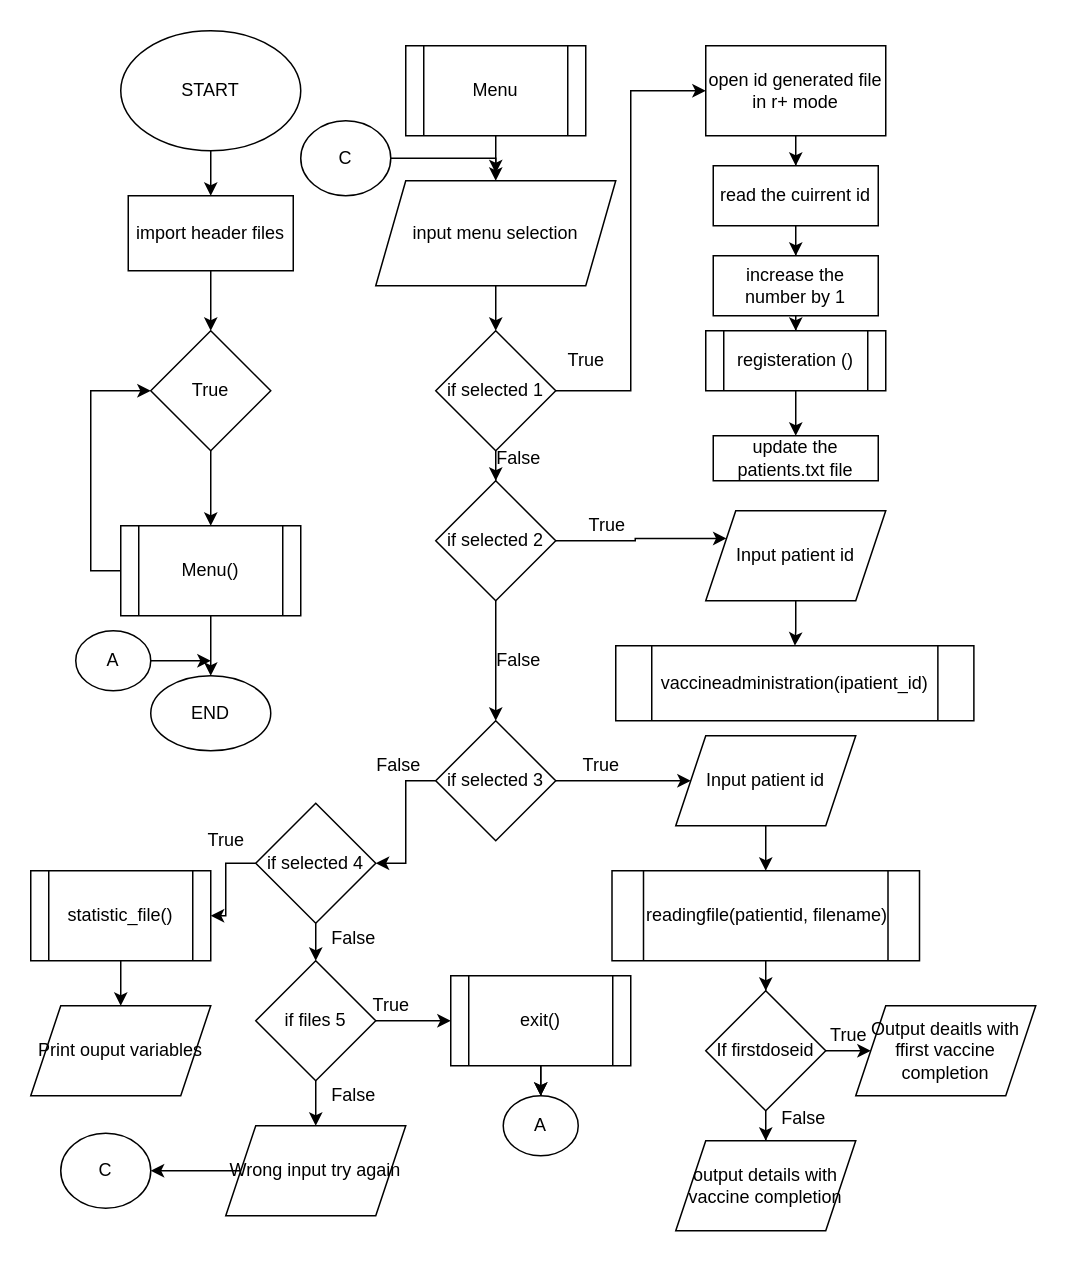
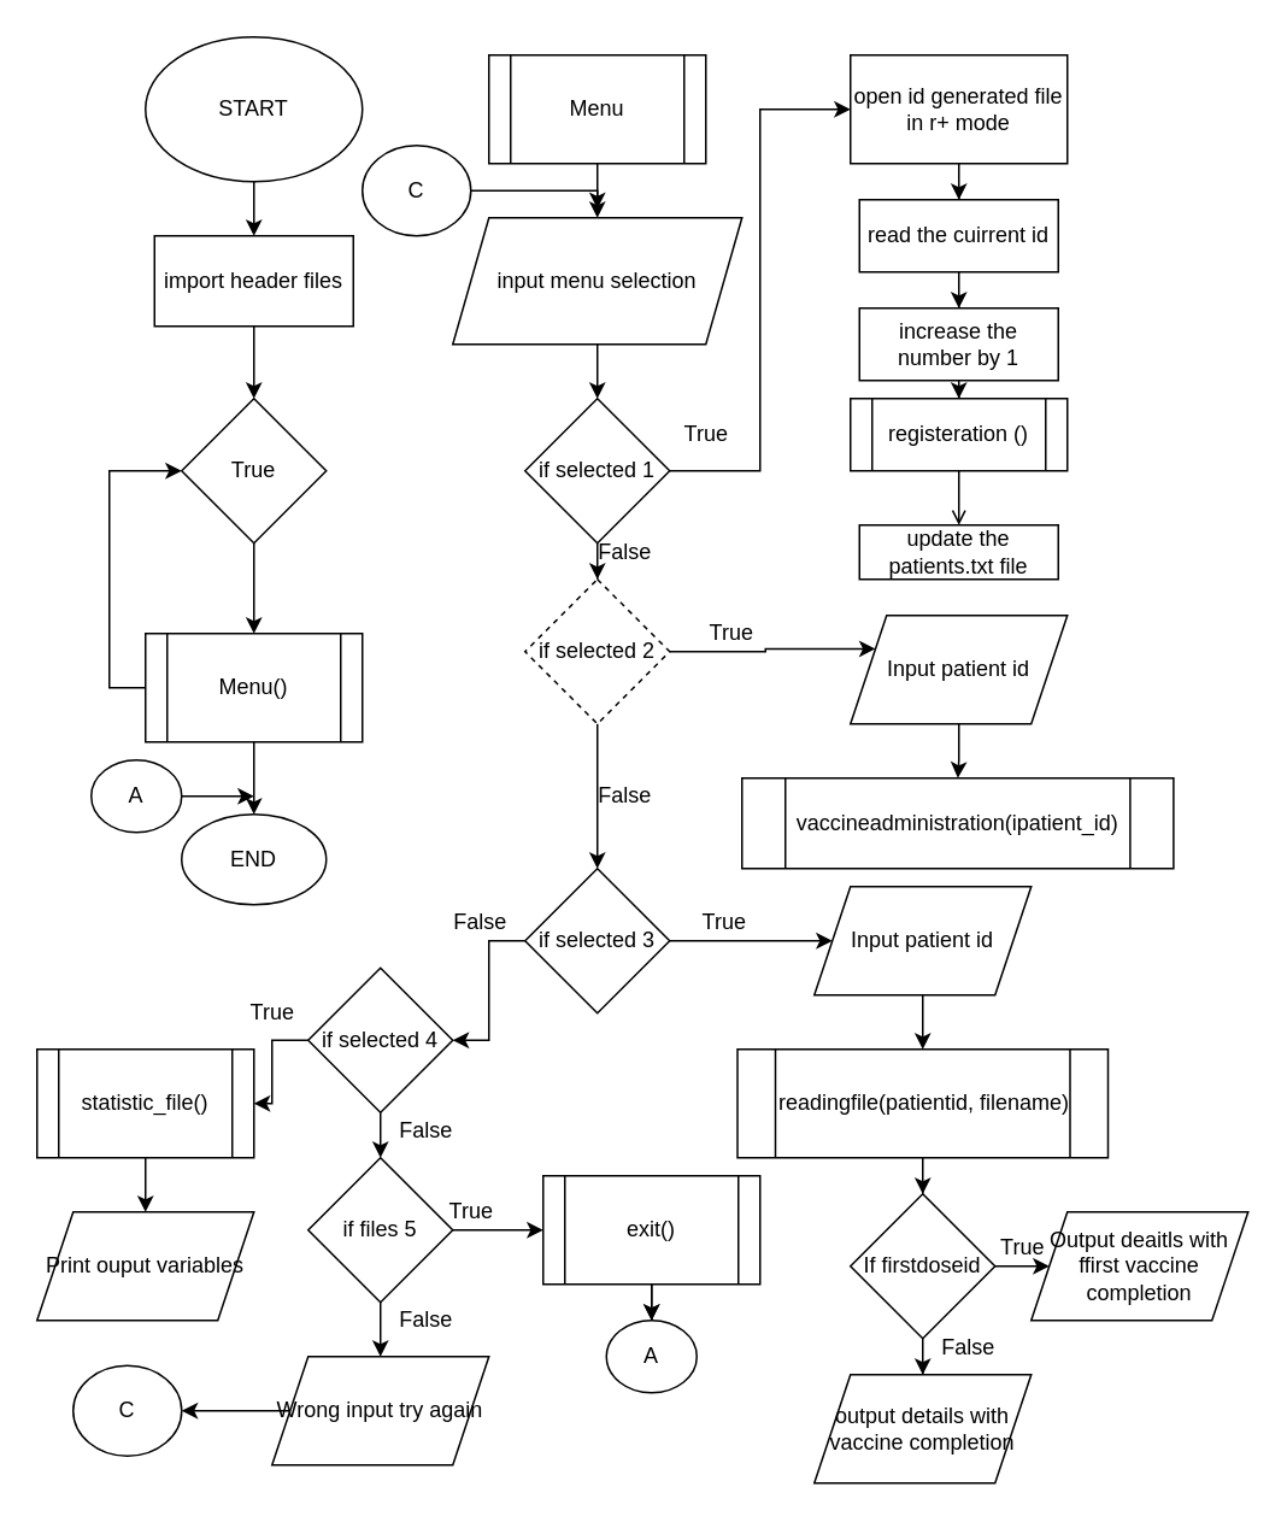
  <mxCell id="0" />
  <mxCell id="1" parent="0" />
  <mxCell id="2" value="" style="edgeStyle=orthogonalEdgeStyle;rounded=0;orthogonalLoop=1;jettySize=auto;html=1;" edge="1" parent="1" source="3" target="5"><mxGeometry relative="1" as="geometry" /></mxCell>
  <mxCell id="3" value="START" style="ellipse;whiteSpace=wrap;html=1;" vertex="1" parent="1"><mxGeometry x="80" y="20" width="120" height="80" as="geometry" /></mxCell>
  <mxCell id="4" style="edgeStyle=orthogonalEdgeStyle;rounded=0;orthogonalLoop=1;jettySize=auto;html=1;" edge="1" parent="1" source="5" target="10"><mxGeometry relative="1" as="geometry" /></mxCell>
  <mxCell id="5" value="import header files" style="rounded=0;whiteSpace=wrap;html=1;" vertex="1" parent="1"><mxGeometry x="85" y="130" width="110" height="50" as="geometry" /></mxCell>
  <mxCell id="6" style="edgeStyle=orthogonalEdgeStyle;rounded=0;orthogonalLoop=1;jettySize=auto;html=1;entryX=0;entryY=0.5;entryDx=0;entryDy=0;" edge="1" parent="1" source="8" target="10"><mxGeometry relative="1" as="geometry"><Array as="points"><mxPoint x="60" y="380" /><mxPoint x="60" y="260" /></Array></mxGeometry></mxCell>
  <mxCell id="7" value="" style="edgeStyle=orthogonalEdgeStyle;rounded=0;orthogonalLoop=1;jettySize=auto;html=1;" edge="1" parent="1" source="8" target="11"><mxGeometry relative="1" as="geometry" /></mxCell>
  <mxCell id="8" value="Menu()" style="shape=process;whiteSpace=wrap;html=1;backgroundOutline=1;" vertex="1" parent="1"><mxGeometry x="80" y="350" width="120" height="60" as="geometry" /></mxCell>
  <mxCell id="9" style="edgeStyle=orthogonalEdgeStyle;rounded=0;orthogonalLoop=1;jettySize=auto;html=1;" edge="1" parent="1" source="10" target="8"><mxGeometry relative="1" as="geometry" /></mxCell>
  <mxCell id="10" value="True" style="rhombus;whiteSpace=wrap;html=1;" vertex="1" parent="1"><mxGeometry x="100" y="220" width="80" height="80" as="geometry" /></mxCell>
  <mxCell id="11" value="END" style="ellipse;whiteSpace=wrap;html=1;" vertex="1" parent="1"><mxGeometry x="100" y="450" width="80" height="50" as="geometry" /></mxCell>
  <mxCell id="12" style="edgeStyle=orthogonalEdgeStyle;rounded=0;orthogonalLoop=1;jettySize=auto;html=1;" edge="1" parent="1" source="13" target="15"><mxGeometry relative="1" as="geometry" /></mxCell>
  <mxCell id="13" value="Menu" style="shape=process;whiteSpace=wrap;html=1;backgroundOutline=1;" vertex="1" parent="1"><mxGeometry x="270" y="30" width="120" height="60" as="geometry" /></mxCell>
  <mxCell id="14" value="" style="edgeStyle=orthogonalEdgeStyle;rounded=0;orthogonalLoop=1;jettySize=auto;html=1;" edge="1" parent="1" source="15" target="18"><mxGeometry relative="1" as="geometry" /></mxCell>
  <mxCell id="15" value="input menu selection" style="shape=parallelogram;perimeter=parallelogramPerimeter;whiteSpace=wrap;html=1;fixedSize=1;" vertex="1" parent="1"><mxGeometry x="250" y="120" width="160" height="70" as="geometry" /></mxCell>
  <mxCell id="16" style="edgeStyle=orthogonalEdgeStyle;rounded=0;orthogonalLoop=1;jettySize=auto;html=1;entryX=0;entryY=0.5;entryDx=0;entryDy=0;" edge="1" parent="1" source="18" target="20"><mxGeometry relative="1" as="geometry" /></mxCell>
  <mxCell id="17" value="" style="edgeStyle=orthogonalEdgeStyle;rounded=0;orthogonalLoop=1;jettySize=auto;html=1;" edge="1" parent="1" source="18" target="30"><mxGeometry relative="1" as="geometry" /></mxCell>
  <mxCell id="18" value="if selected 1" style="rhombus;whiteSpace=wrap;html=1;" vertex="1" parent="1"><mxGeometry x="290" y="220" width="80" height="80" as="geometry" /></mxCell>
  <mxCell id="19" value="" style="edgeStyle=orthogonalEdgeStyle;rounded=0;orthogonalLoop=1;jettySize=auto;html=1;" edge="1" parent="1" source="20" target="22"><mxGeometry relative="1" as="geometry" /></mxCell>
  <mxCell id="20" value="open id generated file&lt;br&gt;in r+ mode" style="rounded=0;whiteSpace=wrap;html=1;" vertex="1" parent="1"><mxGeometry x="470" y="30" width="120" height="60" as="geometry" /></mxCell>
  <mxCell id="21" value="" style="edgeStyle=orthogonalEdgeStyle;rounded=0;orthogonalLoop=1;jettySize=auto;html=1;" edge="1" parent="1" source="22" target="24"><mxGeometry relative="1" as="geometry" /></mxCell>
  <mxCell id="22" value="read the cuirrent id" style="whiteSpace=wrap;html=1;rounded=0;" vertex="1" parent="1"><mxGeometry x="475" y="110" width="110" height="40" as="geometry" /></mxCell>
  <mxCell id="23" value="" style="edgeStyle=orthogonalEdgeStyle;rounded=0;orthogonalLoop=1;jettySize=auto;html=1;" edge="1" parent="1" source="24" target="26"><mxGeometry relative="1" as="geometry" /></mxCell>
  <mxCell id="24" value="increase the number by 1" style="whiteSpace=wrap;html=1;rounded=0;" vertex="1" parent="1"><mxGeometry x="475" y="170" width="110" height="40" as="geometry" /></mxCell>
- <mxCell id="25" value="" style="edgeStyle=orthogonalEdgeStyle;rounded=0;orthogonalLoop=1;jettySize=auto;html=1;" edge="1" parent="1" source="26" target="27"><mxGeometry relative="1" as="geometry" /></mxCell>
+ <mxCell id="25" value="" style="edgeStyle=orthogonalEdgeStyle;rounded=0;orthogonalLoop=1;jettySize=auto;html=1;endArrow=open;" edge="1" parent="1" source="26" target="27"><mxGeometry relative="1" as="geometry" /></mxCell>
  <mxCell id="26" value="registeration ()" style="shape=process;whiteSpace=wrap;html=1;backgroundOutline=1;rounded=0;" vertex="1" parent="1"><mxGeometry x="470" y="220" width="120" height="40" as="geometry" /></mxCell>
  <mxCell id="27" value="update the patients.txt file" style="whiteSpace=wrap;html=1;rounded=0;" vertex="1" parent="1"><mxGeometry x="475" y="290" width="110" height="30" as="geometry" /></mxCell>
  <mxCell id="28" style="edgeStyle=orthogonalEdgeStyle;rounded=0;orthogonalLoop=1;jettySize=auto;html=1;entryX=0;entryY=0.25;entryDx=0;entryDy=0;" edge="1" parent="1" source="30" target="32"><mxGeometry relative="1" as="geometry"><Array as="points"><mxPoint x="423" y="360" /><mxPoint x="423" y="359" /></Array></mxGeometry></mxCell>
  <mxCell id="29" value="" style="edgeStyle=orthogonalEdgeStyle;rounded=0;orthogonalLoop=1;jettySize=auto;html=1;" edge="1" parent="1" source="30" target="36"><mxGeometry relative="1" as="geometry" /></mxCell>
- <mxCell id="30" value="if selected 2" style="rhombus;whiteSpace=wrap;html=1;" vertex="1" parent="1"><mxGeometry x="290" y="320" width="80" height="80" as="geometry" /></mxCell>
+ <mxCell id="30" value="if selected 2" style="rhombus;whiteSpace=wrap;html=1;dashed=1;" vertex="1" parent="1"><mxGeometry x="290" y="320" width="80" height="80" as="geometry" /></mxCell>
  <mxCell id="31" value="" style="edgeStyle=orthogonalEdgeStyle;rounded=0;orthogonalLoop=1;jettySize=auto;html=1;" edge="1" parent="1" source="32" target="33"><mxGeometry relative="1" as="geometry" /></mxCell>
  <mxCell id="32" value="Input patient id" style="shape=parallelogram;perimeter=parallelogramPerimeter;whiteSpace=wrap;html=1;fixedSize=1;" vertex="1" parent="1"><mxGeometry x="470" y="340" width="120" height="60" as="geometry" /></mxCell>
  <mxCell id="33" value="vaccineadministration(ipatient_id)" style="shape=process;whiteSpace=wrap;html=1;backgroundOutline=1;" vertex="1" parent="1"><mxGeometry x="410" y="430" width="238.75" height="50" as="geometry" /></mxCell>
  <mxCell id="34" style="edgeStyle=orthogonalEdgeStyle;rounded=0;orthogonalLoop=1;jettySize=auto;html=1;" edge="1" parent="1" source="36" target="38"><mxGeometry relative="1" as="geometry" /></mxCell>
  <mxCell id="35" value="" style="edgeStyle=orthogonalEdgeStyle;rounded=0;orthogonalLoop=1;jettySize=auto;html=1;" edge="1" parent="1" source="36" target="48"><mxGeometry relative="1" as="geometry" /></mxCell>
  <mxCell id="36" value="if selected 3" style="rhombus;whiteSpace=wrap;html=1;" vertex="1" parent="1"><mxGeometry x="290" y="480" width="80" height="80" as="geometry" /></mxCell>
  <mxCell id="37" style="edgeStyle=orthogonalEdgeStyle;rounded=0;orthogonalLoop=1;jettySize=auto;html=1;" edge="1" parent="1" source="38" target="40"><mxGeometry relative="1" as="geometry" /></mxCell>
  <mxCell id="38" value="Input patient id" style="shape=parallelogram;perimeter=parallelogramPerimeter;whiteSpace=wrap;html=1;fixedSize=1;" vertex="1" parent="1"><mxGeometry x="450" y="490" width="120" height="60" as="geometry" /></mxCell>
  <mxCell id="39" value="" style="edgeStyle=orthogonalEdgeStyle;rounded=0;orthogonalLoop=1;jettySize=auto;html=1;" edge="1" parent="1" source="40" target="43"><mxGeometry relative="1" as="geometry" /></mxCell>
  <mxCell id="40" value="readingfile(patientid, filename)" style="shape=process;whiteSpace=wrap;html=1;backgroundOutline=1;" vertex="1" parent="1"><mxGeometry x="407.5" y="580" width="205" height="60" as="geometry" /></mxCell>
  <mxCell id="41" value="" style="edgeStyle=orthogonalEdgeStyle;rounded=0;orthogonalLoop=1;jettySize=auto;html=1;" edge="1" parent="1" source="43" target="44"><mxGeometry relative="1" as="geometry" /></mxCell>
  <mxCell id="42" value="" style="edgeStyle=orthogonalEdgeStyle;rounded=0;orthogonalLoop=1;jettySize=auto;html=1;" edge="1" parent="1" source="43" target="45"><mxGeometry relative="1" as="geometry" /></mxCell>
  <mxCell id="43" value="If firstdoseid" style="rhombus;whiteSpace=wrap;html=1;" vertex="1" parent="1"><mxGeometry x="470" y="660" width="80" height="80" as="geometry" /></mxCell>
  <mxCell id="44" value="Output deaitls with ffirst vaccine completion" style="shape=parallelogram;perimeter=parallelogramPerimeter;whiteSpace=wrap;html=1;fixedSize=1;" vertex="1" parent="1"><mxGeometry x="570" y="670" width="120" height="60" as="geometry" /></mxCell>
  <mxCell id="45" value="output details with vaccine completion" style="shape=parallelogram;perimeter=parallelogramPerimeter;whiteSpace=wrap;html=1;fixedSize=1;" vertex="1" parent="1"><mxGeometry x="450" y="760" width="120" height="60" as="geometry" /></mxCell>
  <mxCell id="46" value="" style="edgeStyle=orthogonalEdgeStyle;rounded=0;orthogonalLoop=1;jettySize=auto;html=1;" edge="1" parent="1" source="48" target="50"><mxGeometry relative="1" as="geometry" /></mxCell>
  <mxCell id="47" value="" style="edgeStyle=orthogonalEdgeStyle;rounded=0;orthogonalLoop=1;jettySize=auto;html=1;" edge="1" parent="1" source="48" target="54"><mxGeometry relative="1" as="geometry" /></mxCell>
  <mxCell id="48" value="if selected 4" style="rhombus;whiteSpace=wrap;html=1;" vertex="1" parent="1"><mxGeometry x="170" y="535" width="80" height="80" as="geometry" /></mxCell>
  <mxCell id="49" value="" style="edgeStyle=orthogonalEdgeStyle;rounded=0;orthogonalLoop=1;jettySize=auto;html=1;" edge="1" parent="1" source="50" target="51"><mxGeometry relative="1" as="geometry" /></mxCell>
  <mxCell id="50" value="statistic_file()" style="shape=process;whiteSpace=wrap;html=1;backgroundOutline=1;" vertex="1" parent="1"><mxGeometry x="20" y="580" width="120" height="60" as="geometry" /></mxCell>
  <mxCell id="51" value="Print ouput variables" style="shape=parallelogram;perimeter=parallelogramPerimeter;whiteSpace=wrap;html=1;fixedSize=1;" vertex="1" parent="1"><mxGeometry x="20" y="670" width="120" height="60" as="geometry" /></mxCell>
  <mxCell id="52" value="" style="edgeStyle=orthogonalEdgeStyle;rounded=0;orthogonalLoop=1;jettySize=auto;html=1;" edge="1" parent="1" source="54" target="57"><mxGeometry relative="1" as="geometry" /></mxCell>
  <mxCell id="53" value="" style="edgeStyle=orthogonalEdgeStyle;rounded=0;orthogonalLoop=1;jettySize=auto;html=1;" edge="1" parent="1" source="54" target="62"><mxGeometry relative="1" as="geometry" /></mxCell>
  <mxCell id="54" value="if files 5" style="rhombus;whiteSpace=wrap;html=1;" vertex="1" parent="1"><mxGeometry x="170" y="640" width="80" height="80" as="geometry" /></mxCell>
  <mxCell id="55" value="" style="edgeStyle=orthogonalEdgeStyle;rounded=0;orthogonalLoop=1;jettySize=auto;html=1;" edge="1" parent="1" source="57" target="58"><mxGeometry relative="1" as="geometry" /></mxCell>
  <mxCell id="56" value="" style="edgeStyle=orthogonalEdgeStyle;rounded=0;orthogonalLoop=1;jettySize=auto;html=1;" edge="1" parent="1" source="57" target="58"><mxGeometry relative="1" as="geometry" /></mxCell>
  <mxCell id="57" value="exit()" style="shape=process;whiteSpace=wrap;html=1;backgroundOutline=1;" vertex="1" parent="1"><mxGeometry x="300" y="650" width="120" height="60" as="geometry" /></mxCell>
  <mxCell id="58" value="A" style="ellipse;whiteSpace=wrap;html=1;" vertex="1" parent="1"><mxGeometry x="335" y="730" width="50" height="40" as="geometry" /></mxCell>
  <mxCell id="59" style="edgeStyle=orthogonalEdgeStyle;rounded=0;orthogonalLoop=1;jettySize=auto;html=1;" edge="1" parent="1" source="60"><mxGeometry relative="1" as="geometry"><mxPoint x="140" y="440" as="targetPoint" /></mxGeometry></mxCell>
  <mxCell id="60" value="A" style="ellipse;whiteSpace=wrap;html=1;" vertex="1" parent="1"><mxGeometry x="50" y="420" width="50" height="40" as="geometry" /></mxCell>
  <mxCell id="61" value="" style="edgeStyle=orthogonalEdgeStyle;rounded=0;orthogonalLoop=1;jettySize=auto;html=1;" edge="1" parent="1" source="62" target="63"><mxGeometry relative="1" as="geometry" /></mxCell>
  <mxCell id="62" value="Wrong input try again" style="shape=parallelogram;perimeter=parallelogramPerimeter;whiteSpace=wrap;html=1;fixedSize=1;" vertex="1" parent="1"><mxGeometry x="150" y="750" width="120" height="60" as="geometry" /></mxCell>
  <mxCell id="63" value="C" style="ellipse;whiteSpace=wrap;html=1;" vertex="1" parent="1"><mxGeometry x="40" y="755" width="60" height="50" as="geometry" /></mxCell>
  <mxCell id="64" style="edgeStyle=orthogonalEdgeStyle;rounded=0;orthogonalLoop=1;jettySize=auto;html=1;" edge="1" parent="1" source="65"><mxGeometry relative="1" as="geometry"><mxPoint x="330" y="115" as="targetPoint" /><Array as="points"><mxPoint x="330" y="105" /></Array></mxGeometry></mxCell>
  <mxCell id="65" value="C" style="ellipse;whiteSpace=wrap;html=1;" vertex="1" parent="1"><mxGeometry x="200" y="80" width="60" height="50" as="geometry" /></mxCell>
  <mxCell id="66" value="True" style="text;html=1;align=center;verticalAlign=middle;resizable=0;points=[];autosize=1;" vertex="1" parent="1"><mxGeometry x="370" y="230" width="40" height="20" as="geometry" /></mxCell>
  <mxCell id="67" value="False" style="text;html=1;align=center;verticalAlign=middle;resizable=0;points=[];autosize=1;" vertex="1" parent="1"><mxGeometry x="320" y="295" width="50" height="20" as="geometry" /></mxCell>
  <mxCell id="68" value="True" style="text;html=1;align=center;verticalAlign=middle;resizable=0;points=[];autosize=1;" vertex="1" parent="1"><mxGeometry x="384" y="340" width="40" height="20" as="geometry" /></mxCell>
  <mxCell id="69" value="True" style="text;html=1;align=center;verticalAlign=middle;resizable=0;points=[];autosize=1;" vertex="1" parent="1"><mxGeometry x="380" y="500" width="40" height="20" as="geometry" /></mxCell>
  <mxCell id="70" value="True" style="text;html=1;align=center;verticalAlign=middle;resizable=0;points=[];autosize=1;" vertex="1" parent="1"><mxGeometry x="545" y="680" width="40" height="20" as="geometry" /></mxCell>
  <mxCell id="71" value="True" style="text;html=1;align=center;verticalAlign=middle;resizable=0;points=[];autosize=1;" vertex="1" parent="1"><mxGeometry x="240" y="660" width="40" height="20" as="geometry" /></mxCell>
  <mxCell id="72" value="True" style="text;html=1;align=center;verticalAlign=middle;resizable=0;points=[];autosize=1;" vertex="1" parent="1"><mxGeometry x="130" y="550" width="40" height="20" as="geometry" /></mxCell>
  <mxCell id="73" value="False" style="text;html=1;align=center;verticalAlign=middle;resizable=0;points=[];autosize=1;" vertex="1" parent="1"><mxGeometry x="320" y="430" width="50" height="20" as="geometry" /></mxCell>
  <mxCell id="74" value="False" style="text;html=1;align=center;verticalAlign=middle;resizable=0;points=[];autosize=1;" vertex="1" parent="1"><mxGeometry x="240" y="500" width="50" height="20" as="geometry" /></mxCell>
  <mxCell id="75" value="False" style="text;html=1;align=center;verticalAlign=middle;resizable=0;points=[];autosize=1;" vertex="1" parent="1"><mxGeometry x="210" y="615" width="50" height="20" as="geometry" /></mxCell>
  <mxCell id="76" value="False" style="text;html=1;align=center;verticalAlign=middle;resizable=0;points=[];autosize=1;" vertex="1" parent="1"><mxGeometry x="210" y="720" width="50" height="20" as="geometry" /></mxCell>
  <mxCell id="77" value="False" style="text;html=1;align=center;verticalAlign=middle;resizable=0;points=[];autosize=1;" vertex="1" parent="1"><mxGeometry x="510" y="735" width="50" height="20" as="geometry" /></mxCell>
